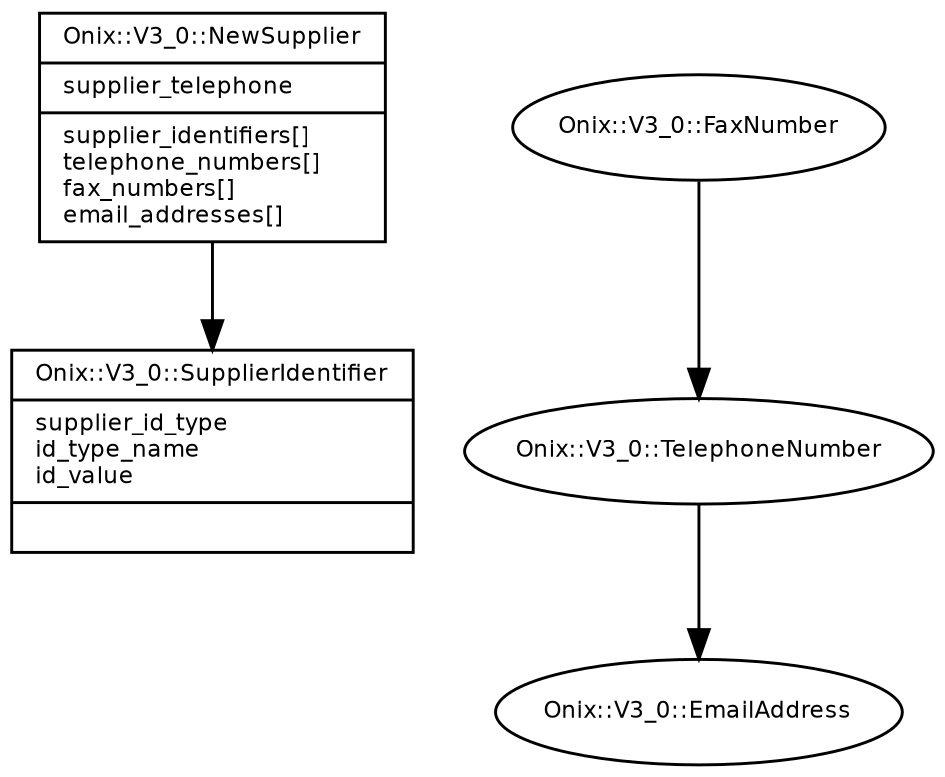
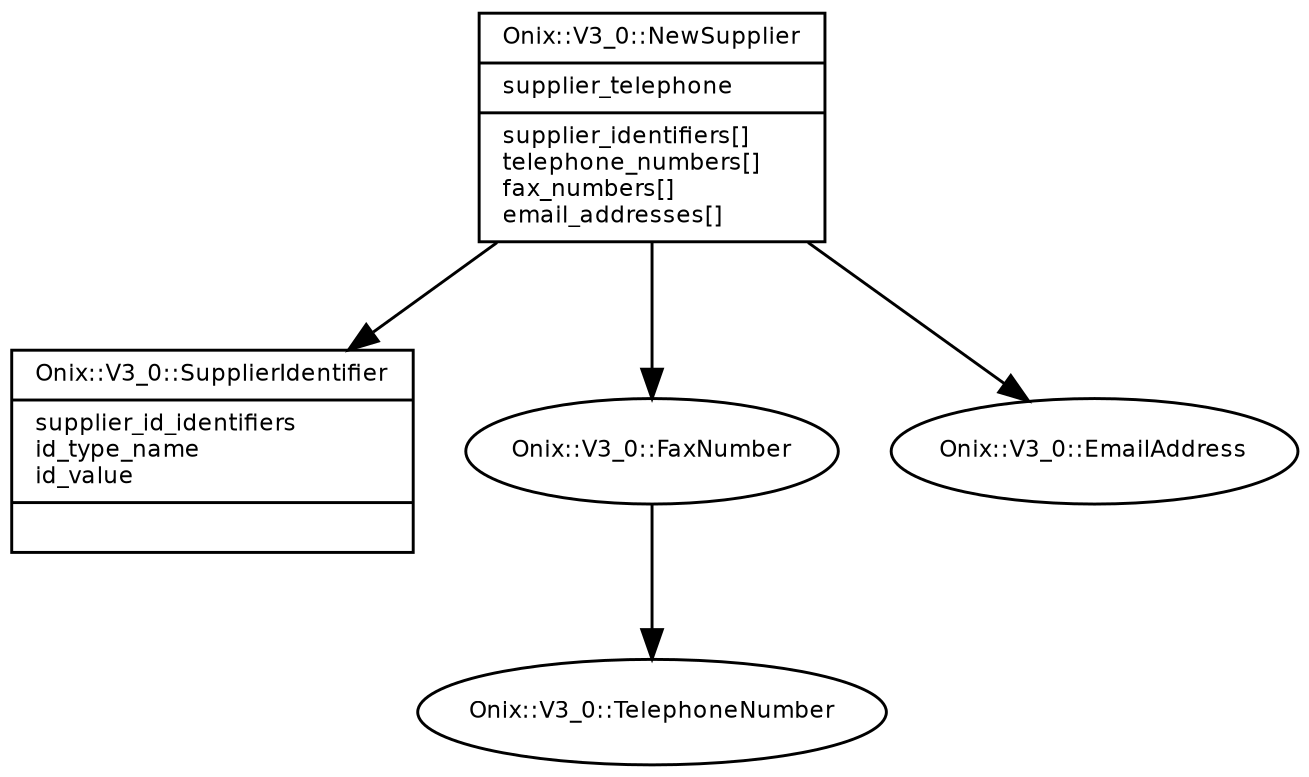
  digraph {
    fontname="Bitstream Vera Sans"
    fontsize=8
    node [fontname="Bitstream Vera Sans" fontsize=8 shape=oval]
    edge [arrowhead=normal fontname="Bitstream Vera Sans" fontsize=8]
    n1 [label="{Onix::V3_0::NewSupplier\l|supplier_telephone\l|supplier_identifiers[]\ltelephone_numbers[]\lfax_numbers[]\lemail_addresses[]\l}" shape=record]
-   n2 [label="{Onix::V3_0::SupplierIdentifier\l|supplier_id_type\lid_type_name\lid_value\l|\l}" shape=record]
+   n2 [label="{Onix::V3_0::SupplierIdentifier\l|supplier_id_identifiers\lid_type_name\lid_value\l|\l}" shape=record]
    n3 [label="Onix::V3_0::FaxNumber"]
    n4 [label="Onix::V3_0::EmailAddress"]
    n5 [label="Onix::V3_0::TelephoneNumber"]
    n1 -> n2
-   n5 -> n4
+   n1 -> n3
+   n1 -> n4
    n3 -> n5
  }
